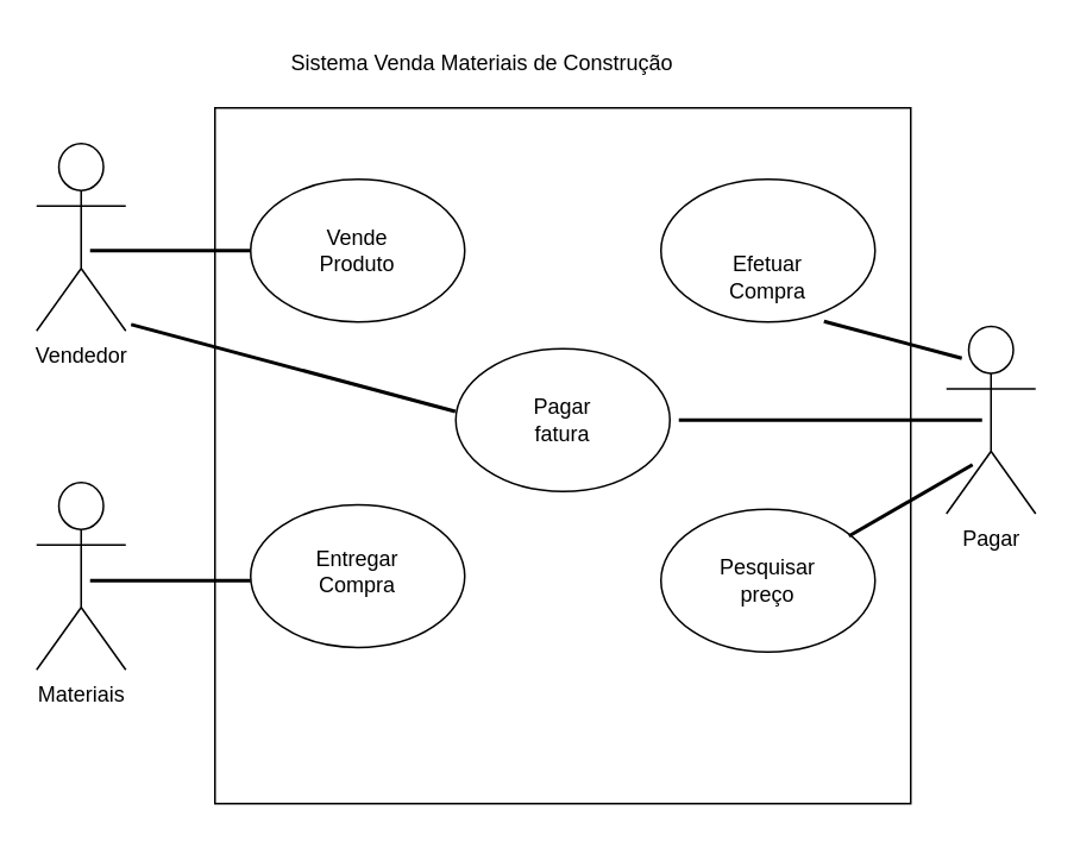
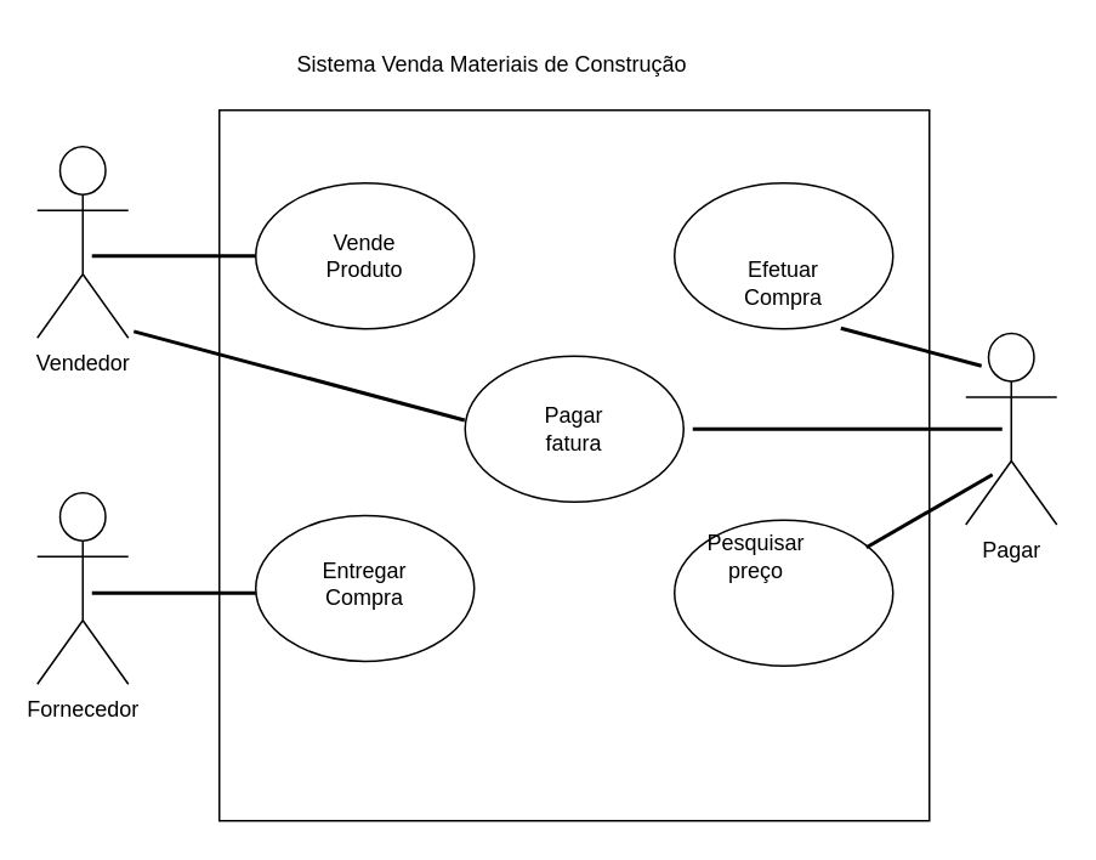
  <mxCell id="0" />
  <mxCell id="1" parent="0" />
  <mxCell id="2" value="Pagar" style="shape=umlActor;verticalLabelPosition=bottom;verticalAlign=top;html=1;outlineConnect=0;" vertex="1" parent="1"><mxGeometry x="530" y="182.5" width="50" height="105" as="geometry" /></mxCell>
  <mxCell id="3" value="" style="whiteSpace=wrap;html=1;aspect=fixed;fillColor=none;" vertex="1" parent="1"><mxGeometry x="120" y="60" width="390" height="390" as="geometry" /></mxCell>
  <mxCell id="4" value="" style="ellipse;whiteSpace=wrap;html=1;fillColor=none;" vertex="1" parent="1"><mxGeometry x="140" y="282.5" width="120" height="80" as="geometry" /></mxCell>
- <mxCell id="5" value="Materiais" style="shape=umlActor;verticalLabelPosition=bottom;verticalAlign=top;html=1;outlineConnect=0;" vertex="1" parent="1"><mxGeometry x="20" y="270" width="50" height="105" as="geometry" /></mxCell>
+ <mxCell id="5" value="Fornecedor" style="shape=umlActor;verticalLabelPosition=bottom;verticalAlign=top;html=1;outlineConnect=0;" vertex="1" parent="1"><mxGeometry x="20" y="270" width="50" height="105" as="geometry" /></mxCell>
  <mxCell id="6" value="Vendedor" style="shape=umlActor;verticalLabelPosition=bottom;verticalAlign=top;html=1;outlineConnect=0;" vertex="1" parent="1"><mxGeometry x="20" y="80" width="50" height="105" as="geometry" /></mxCell>
  <mxCell id="7" value="Sistema Venda Materiais de Construção" style="text;html=1;strokeColor=none;fillColor=none;align=center;verticalAlign=middle;whiteSpace=wrap;rounded=0;" vertex="1" parent="1"><mxGeometry x="150" y="20" width="240" height="30" as="geometry" /></mxCell>
  <mxCell id="8" value="Entregar Compra" style="text;html=1;strokeColor=none;fillColor=none;align=center;verticalAlign=middle;whiteSpace=wrap;rounded=0;" vertex="1" parent="1"><mxGeometry x="170" y="305" width="60" height="30" as="geometry" /></mxCell>
  <mxCell id="9" value="" style="line;strokeWidth=3;html=1;perimeter=backbonePerimeter;points=[];outlineConnect=0;fillColor=none;strokeColor=none;" vertex="1" parent="1"><mxGeometry x="130" y="170" width="160" height="10" as="geometry" /></mxCell>
  <mxCell id="10" value="" style="line;strokeWidth=2;html=1;fillColor=none;" vertex="1" parent="1"><mxGeometry x="50" y="320" width="90" height="10" as="geometry" /></mxCell>
  <mxCell id="11" value="" style="ellipse;whiteSpace=wrap;html=1;fillColor=none;" vertex="1" parent="1"><mxGeometry x="370" y="100" width="120" height="80" as="geometry" /></mxCell>
  <mxCell id="12" value="" style="ellipse;whiteSpace=wrap;html=1;fillColor=none;" vertex="1" parent="1"><mxGeometry x="370" y="285" width="120" height="80" as="geometry" /></mxCell>
  <mxCell id="13" value="" style="ellipse;whiteSpace=wrap;html=1;fillColor=none;" vertex="1" parent="1"><mxGeometry x="140" y="100" width="120" height="80" as="geometry" /></mxCell>
  <mxCell id="14" value="" style="ellipse;whiteSpace=wrap;html=1;fillColor=none;" vertex="1" parent="1"><mxGeometry x="255" y="195" width="120" height="80" as="geometry" /></mxCell>
  <mxCell id="15" value="Efetuar Compra" style="text;html=1;strokeColor=none;fillColor=none;align=center;verticalAlign=middle;whiteSpace=wrap;rounded=0;" vertex="1" parent="1"><mxGeometry x="400" y="140" width="60" height="30" as="geometry" /></mxCell>
  <mxCell id="16" value="Vende Produto" style="text;html=1;strokeColor=none;fillColor=none;align=center;verticalAlign=middle;whiteSpace=wrap;rounded=0;" vertex="1" parent="1"><mxGeometry x="170" y="125" width="60" height="30" as="geometry" /></mxCell>
  <mxCell id="17" value="Pagar fatura" style="text;html=1;strokeColor=none;fillColor=none;align=center;verticalAlign=middle;whiteSpace=wrap;rounded=0;" vertex="1" parent="1"><mxGeometry x="285" y="220" width="60" height="30" as="geometry" /></mxCell>
- <mxCell id="18" value="Pesquisar preço" style="text;html=1;strokeColor=none;fillColor=none;align=center;verticalAlign=middle;whiteSpace=wrap;rounded=0;" vertex="1" parent="1"><mxGeometry x="400" y="310" width="60" height="30" as="geometry" /></mxCell>
+ <mxCell id="18" value="Pesquisar preço" style="text;html=1;strokeColor=none;fillColor=none;align=center;verticalAlign=middle;whiteSpace=wrap;rounded=0;" vertex="1" parent="1"><mxGeometry x="385" y="290" width="60" height="30" as="geometry" /></mxCell>
  <mxCell id="19" value="" style="line;strokeWidth=2;html=1;fillColor=none;" vertex="1" parent="1"><mxGeometry x="50" y="135" width="90" height="10" as="geometry" /></mxCell>
  <mxCell id="20" value="" style="line;strokeWidth=2;html=1;fillColor=none;rotation=15;" vertex="1" parent="1"><mxGeometry x="69.8" y="200.78" width="188.13" height="10" as="geometry" /></mxCell>
  <mxCell id="21" value="" style="line;strokeWidth=2;html=1;fillColor=none;" vertex="1" parent="1"><mxGeometry x="380" y="230" width="170" height="10" as="geometry" /></mxCell>
  <mxCell id="22" value="" style="line;strokeWidth=2;html=1;fillColor=none;rotation=15;" vertex="1" parent="1"><mxGeometry x="460" y="185" width="80" height="10" as="geometry" /></mxCell>
  <mxCell id="23" value="" style="line;strokeWidth=2;html=1;fillColor=none;rotation=-210;" vertex="1" parent="1"><mxGeometry x="470" y="275" width="80" height="10" as="geometry" /></mxCell>
